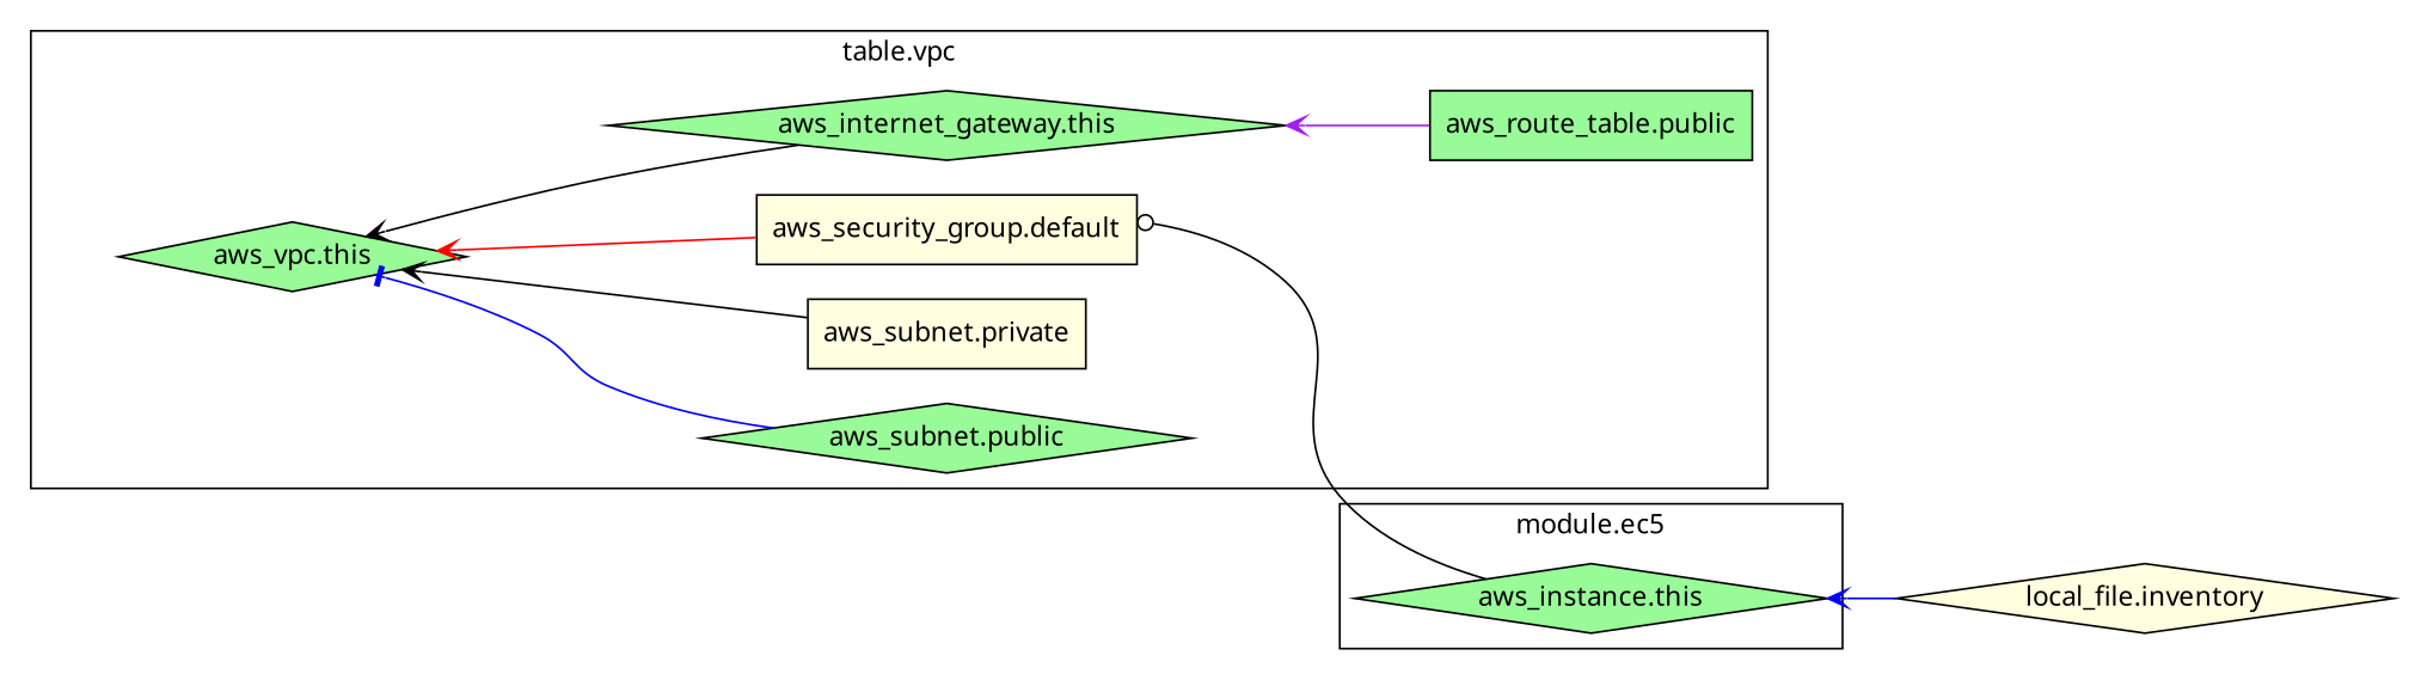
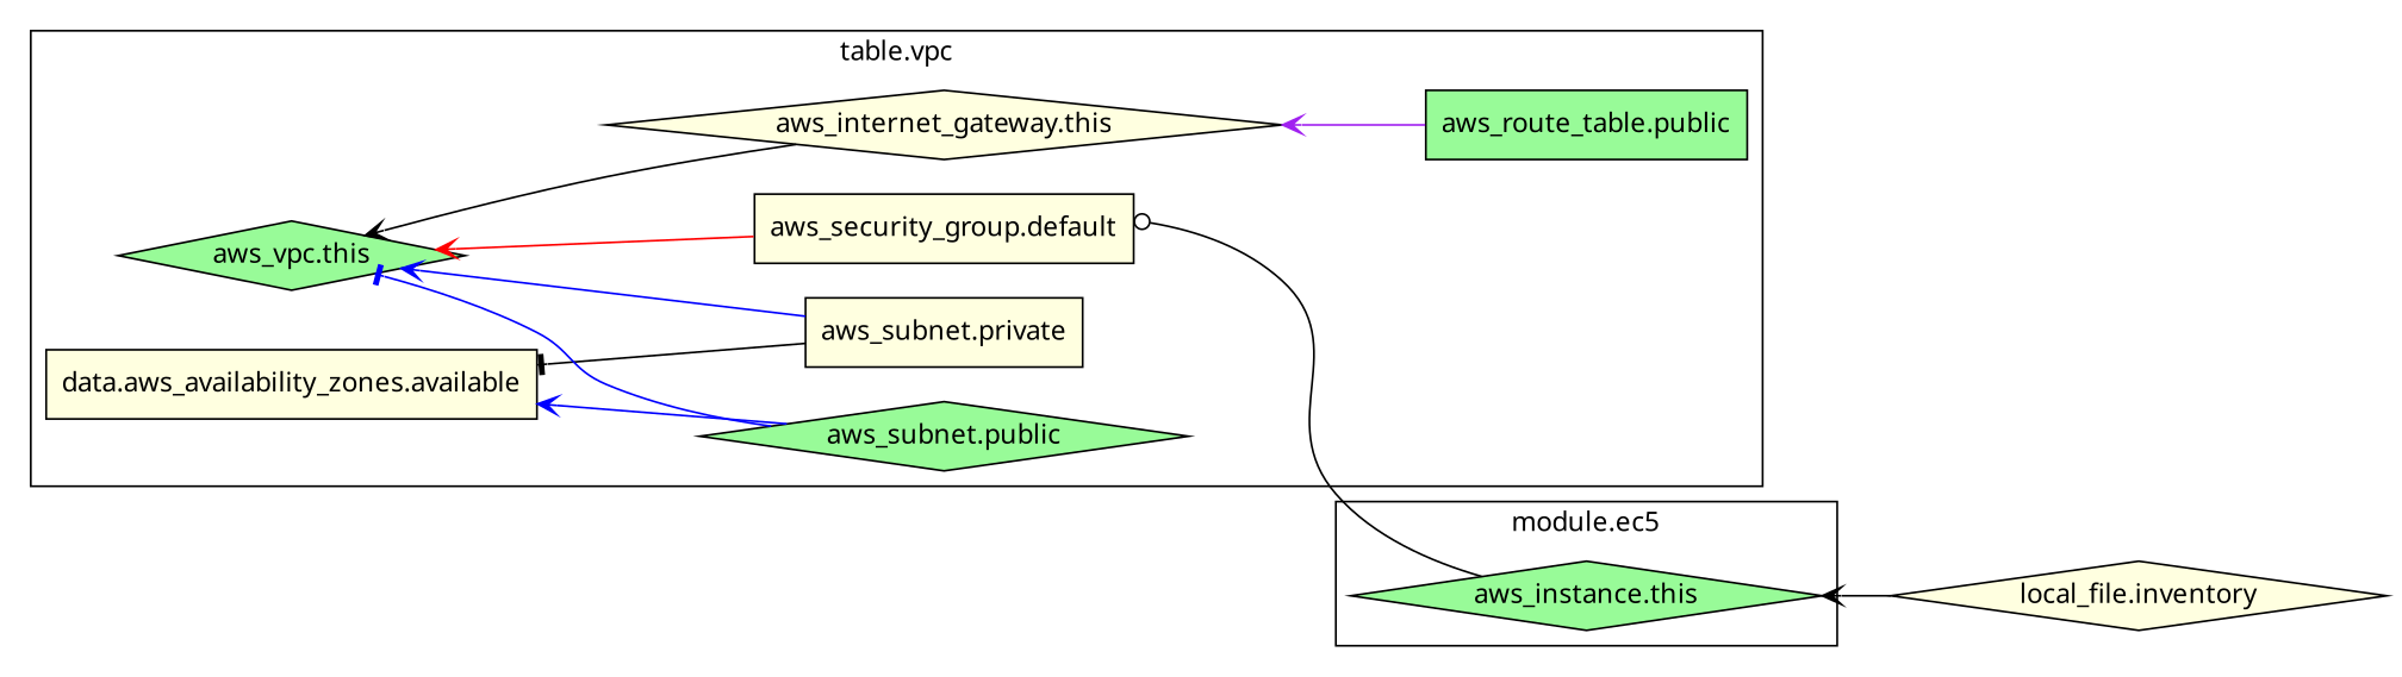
  digraph {
    rankdir=RL
    node [fillcolor=palegreen fontname="sans-serif" shape=diamond style=filled]
    edge [arrowhead=vee color=black]
    n1 [label="aws_instance.this"]
-   n3 [label="aws_internet_gateway.this"]
+   n2 [fillcolor=lightyellow label="data.aws_availability_zones.available" shape=box]
+   n3 [fillcolor=lightyellow label="aws_internet_gateway.this"]
    n4 [label="aws_route_table.public" shape=box]
    n5 [fillcolor=lightyellow label="aws_security_group.default" shape=box]
    n6 [fillcolor=lightyellow label="aws_subnet.private" shape=box]
    n7 [label="aws_subnet.public"]
    n8 [label="aws_vpc.this"]
    n9 [fillcolor=lightyellow label="local_file.inventory"]
    subgraph cluster_1 {
      fontname="sans-serif"
      label="module.ec5"
      n1
    }
    subgraph cluster_2 {
      fontname="sans-serif"
      label="table.vpc"
+     n2
      n3
      n4
      n5
      n6
      n7
      n8
    }
    n1 -> n5 [arrowhead=odot]
    n3 -> n8
    n4 -> n3 [color=purple]
    n5 -> n8 [color=red]
-   n6 -> n8
+   n6 -> n2 [arrowhead=tee]
+   n6 -> n8 [color=blue]
+   n7 -> n2 [color=blue]
    n7 -> n8 [arrowhead=tee color=blue]
-   n9 -> n1 [color=blue]
+   n9 -> n1
  }
